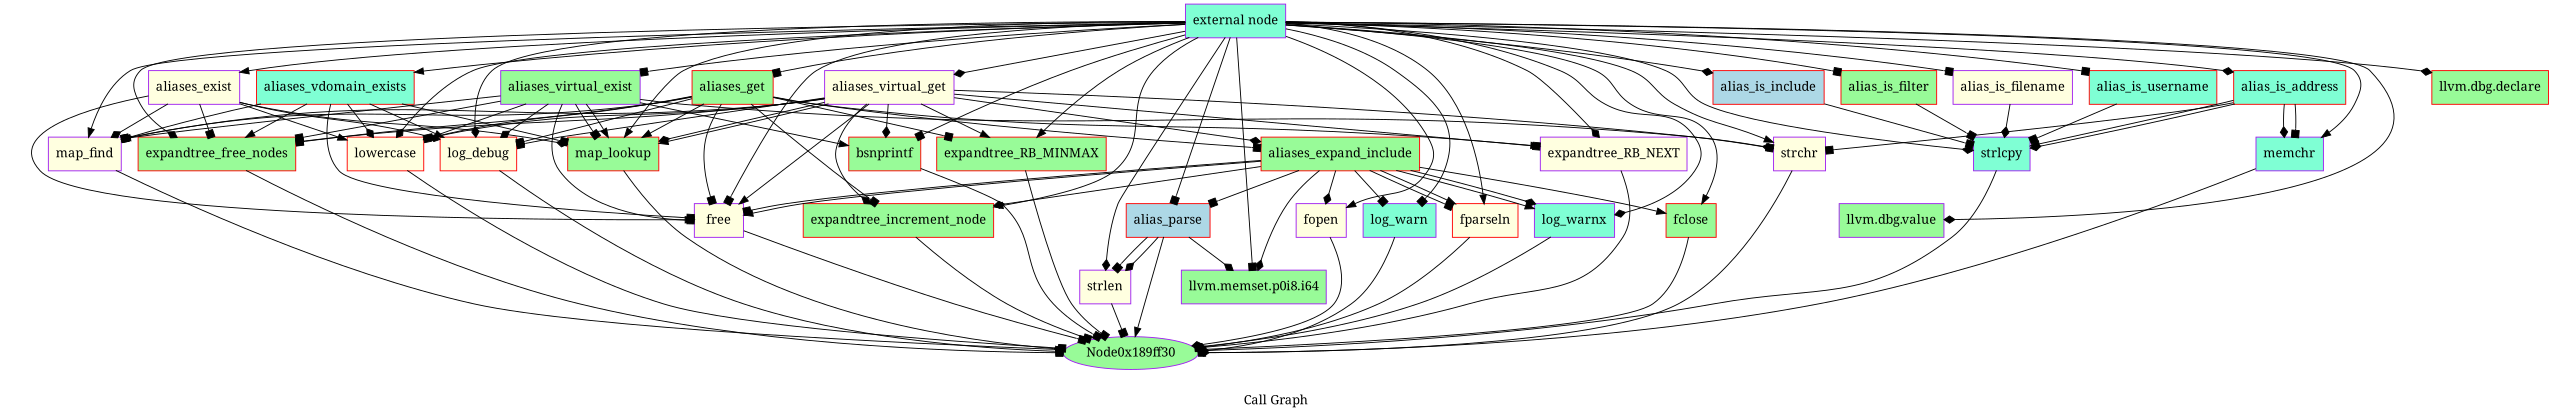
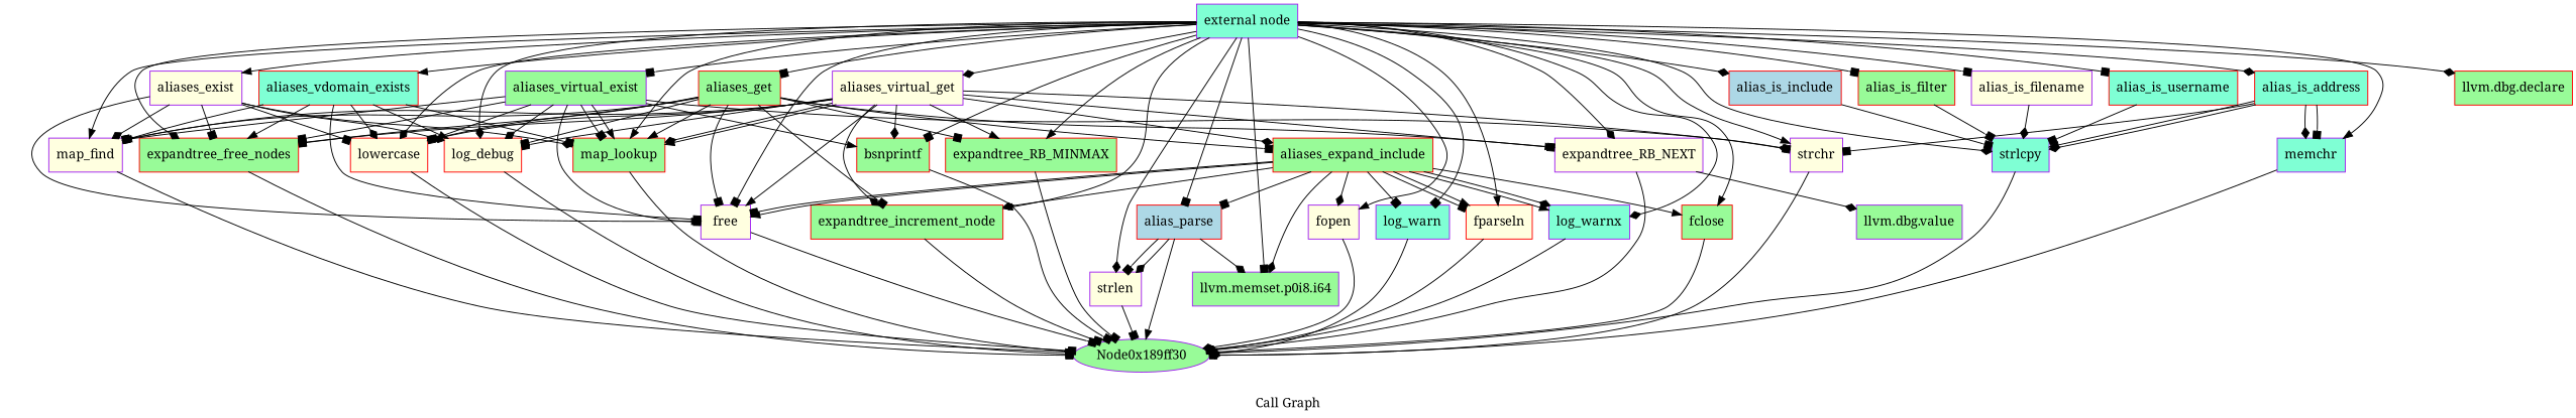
  digraph {
    fontname="Noto Serif"
    label="Call Graph"
    node [color=purple fillcolor=palegreen fontname="Noto Serif" shape=record style=filled]
    edge [arrowhead=box fontname="Noto Serif"]
    n1 [fillcolor=aquamarine label="{external node}"]
    n2 [fillcolor=lightyellow label="{aliases_exist}"]
    n3 [color=red label="{llvm.dbg.declare}"]
    n4 [fillcolor=lightyellow label="{map_find}"]
    n5 [color=red fillcolor=lightyellow label="{lowercase}"]
    n6 [color=red label="{map_lookup}"]
    n7 [color=red fillcolor=lightyellow label="{log_debug}"]
    n8 [color=red label="{expandtree_free_nodes}"]
    n9 [fillcolor=lightyellow label="{free}"]
    n10 [color=red label="{aliases_get}"]
    n11 [color=red label="{expandtree_RB_MINMAX}"]
    n12 [color=red label="{expandtree_increment_node}"]
    n13 [fillcolor=lightyellow label="{expandtree_RB_NEXT}"]
    n14 [color=red fillcolor=aquamarine label="{aliases_vdomain_exists}"]
    n15 [label="{aliases_virtual_exist}"]
    n16 [color=red label="{bsnprintf}"]
    n17 [fillcolor=lightyellow label="{strchr}"]
    n18 [fillcolor=lightyellow label="{aliases_virtual_get}"]
    n19 [color=red fillcolor=lightblue label="{alias_parse}"]
    n20 [color=red fillcolor=lightblue label="{alias_is_include}"]
    n21 [color=red label="{alias_is_filter}"]
    n22 [fillcolor=lightyellow label="{alias_is_filename}"]
    n23 [color=red fillcolor=aquamarine label="{alias_is_address}"]
    n24 [color=red fillcolor=aquamarine label="{alias_is_username}"]
    n25 [fillcolor=lightyellow label="{strlen}"]
    n26 [label="{llvm.memset.p0i8.i64}"]
    n27 [fillcolor=aquamarine label="{strlcpy}"]
    n28 [fillcolor=lightyellow label="{fopen}"]
    n29 [fillcolor=aquamarine label="{log_warn}"]
    n30 [color=red fillcolor=lightyellow label="{fparseln}"]
    n31 [fillcolor=aquamarine label="{log_warnx}"]
    n32 [color=red label="{fclose}"]
    n33 [label="{llvm.dbg.value}"]
    n34 [fillcolor=aquamarine label="{memchr}"]
    n35 [label=Node0x189ff30 shape=""]
    n36 [color=red label="{aliases_expand_include}"]
    n1 -> n2 [arrowhead=normal]
    n1 -> n3 [arrowhead=diamond]
    n1 -> n4 [arrowhead=normal]
    n1 -> n5 [arrowhead=diamond]
    n1 -> n6 [arrowhead=normal]
    n1 -> n7 [arrowhead=diamond]
    n1 -> n8 [arrowhead=diamond]
    n1 -> n9
    n1 -> n10
    n1 -> n11 [arrowhead=normal]
    n1 -> n12 [arrowhead=normal]
    n1 -> n13 [arrowhead=diamond]
    n1 -> n14 [arrowhead=normal]
    n1 -> n15
    n1 -> n16
    n1 -> n17 [arrowhead=normal]
    n1 -> n18 [arrowhead=diamond]
    n1 -> n19
    n1 -> n20 [arrowhead=diamond]
    n1 -> n21
    n1 -> n22
    n1 -> n23 [arrowhead=diamond]
    n1 -> n24
    n1 -> n25 [arrowhead=diamond]
    n1 -> n26
    n1 -> n27 [arrowhead=diamond]
    n1 -> n28 [arrowhead=normal]
    n1 -> n29
    n1 -> n30 [arrowhead=normal]
    n1 -> n31 [arrowhead=diamond]
    n1 -> n32 [arrowhead=normal]
-   n1 -> n33 [arrowhead=diamond]
+   n13 -> n33 [arrowhead=diamond]
    n1 -> n34 [arrowhead=normal]
    n2 -> n4 [arrowhead=diamond]
-   n2 -> n5 [arrowhead=normal]
+   n2 -> n5
    n2 -> n6 [arrowhead=diamond]
    n2 -> n7 [arrowhead=diamond]
    n2 -> n8
    n2 -> n9 [arrowhead=normal]
    n4 -> n35 [arrowhead=normal]
    n5 -> n35
    n6 -> n35 [arrowhead=diamond]
    n7 -> n35
    n8 -> n35
    n9 -> n35
    n10 -> n4
    n10 -> n5 [arrowhead=normal]
    n10 -> n6 [arrowhead=normal]
    n10 -> n7
    n10 -> n8
    n10 -> n9
    n10 -> n11
    n10 -> n12
    n10 -> n13 [arrowhead=normal]
    n10 -> n36
    n11 -> n35
    n12 -> n35
    n13 -> n35
    n14 -> n4 [arrowhead=diamond]
    n14 -> n5 [arrowhead=diamond]
    n14 -> n6
    n14 -> n7 [arrowhead=normal]
    n14 -> n8 [arrowhead=normal]
    n14 -> n9
    n15 -> n4 [arrowhead=normal]
    n15 -> n5 [arrowhead=normal]
    n15 -> n6
    n15 -> n6 [arrowhead=normal]
    n15 -> n7 [arrowhead=diamond]
    n15 -> n8
    n15 -> n9
    n15 -> n16 [arrowhead=normal]
    n15 -> n17 [arrowhead=diamond]
    n16 -> n35
    n17 -> n35
    n18 -> n4
    n18 -> n5
    n18 -> n6 [arrowhead=diamond]
    n18 -> n6 [arrowhead=normal]
    n18 -> n7
    n18 -> n8
    n18 -> n9 [arrowhead=normal]
    n18 -> n11 [arrowhead=normal]
    n18 -> n12 [arrowhead=diamond]
    n18 -> n13
    n18 -> n16 [arrowhead=diamond]
    n18 -> n17
    n18 -> n36 [arrowhead=diamond]
    n19 -> n25
    n19 -> n25 [arrowhead=diamond]
    n19 -> n26 [arrowhead=diamond]
    n19 -> n35 [arrowhead=normal]
    n20 -> n27
    n21 -> n27
    n22 -> n27 [arrowhead=diamond]
    n23 -> n17
    n23 -> n27 [arrowhead=normal]
    n23 -> n27 [arrowhead=diamond]
    n23 -> n34 [arrowhead=diamond]
    n23 -> n34
    n24 -> n27
    n25 -> n35
    n27 -> n35 [arrowhead=diamond]
    n28 -> n35 [arrowhead=diamond]
    n29 -> n35
    n30 -> n35
    n31 -> n35 [arrowhead=diamond]
    n32 -> n35 [arrowhead=normal]
    n34 -> n35 [arrowhead=diamond]
    n36 -> n9
    n36 -> n9 [arrowhead=normal]
    n36 -> n12 [arrowhead=diamond]
    n36 -> n19
    n36 -> n26 [arrowhead=diamond]
    n36 -> n28 [arrowhead=diamond]
    n36 -> n29
    n36 -> n30
    n36 -> n30 [arrowhead=normal]
    n36 -> n31 [arrowhead=normal]
    n36 -> n31 [arrowhead=diamond]
    n36 -> n32 [arrowhead=normal]
  }
